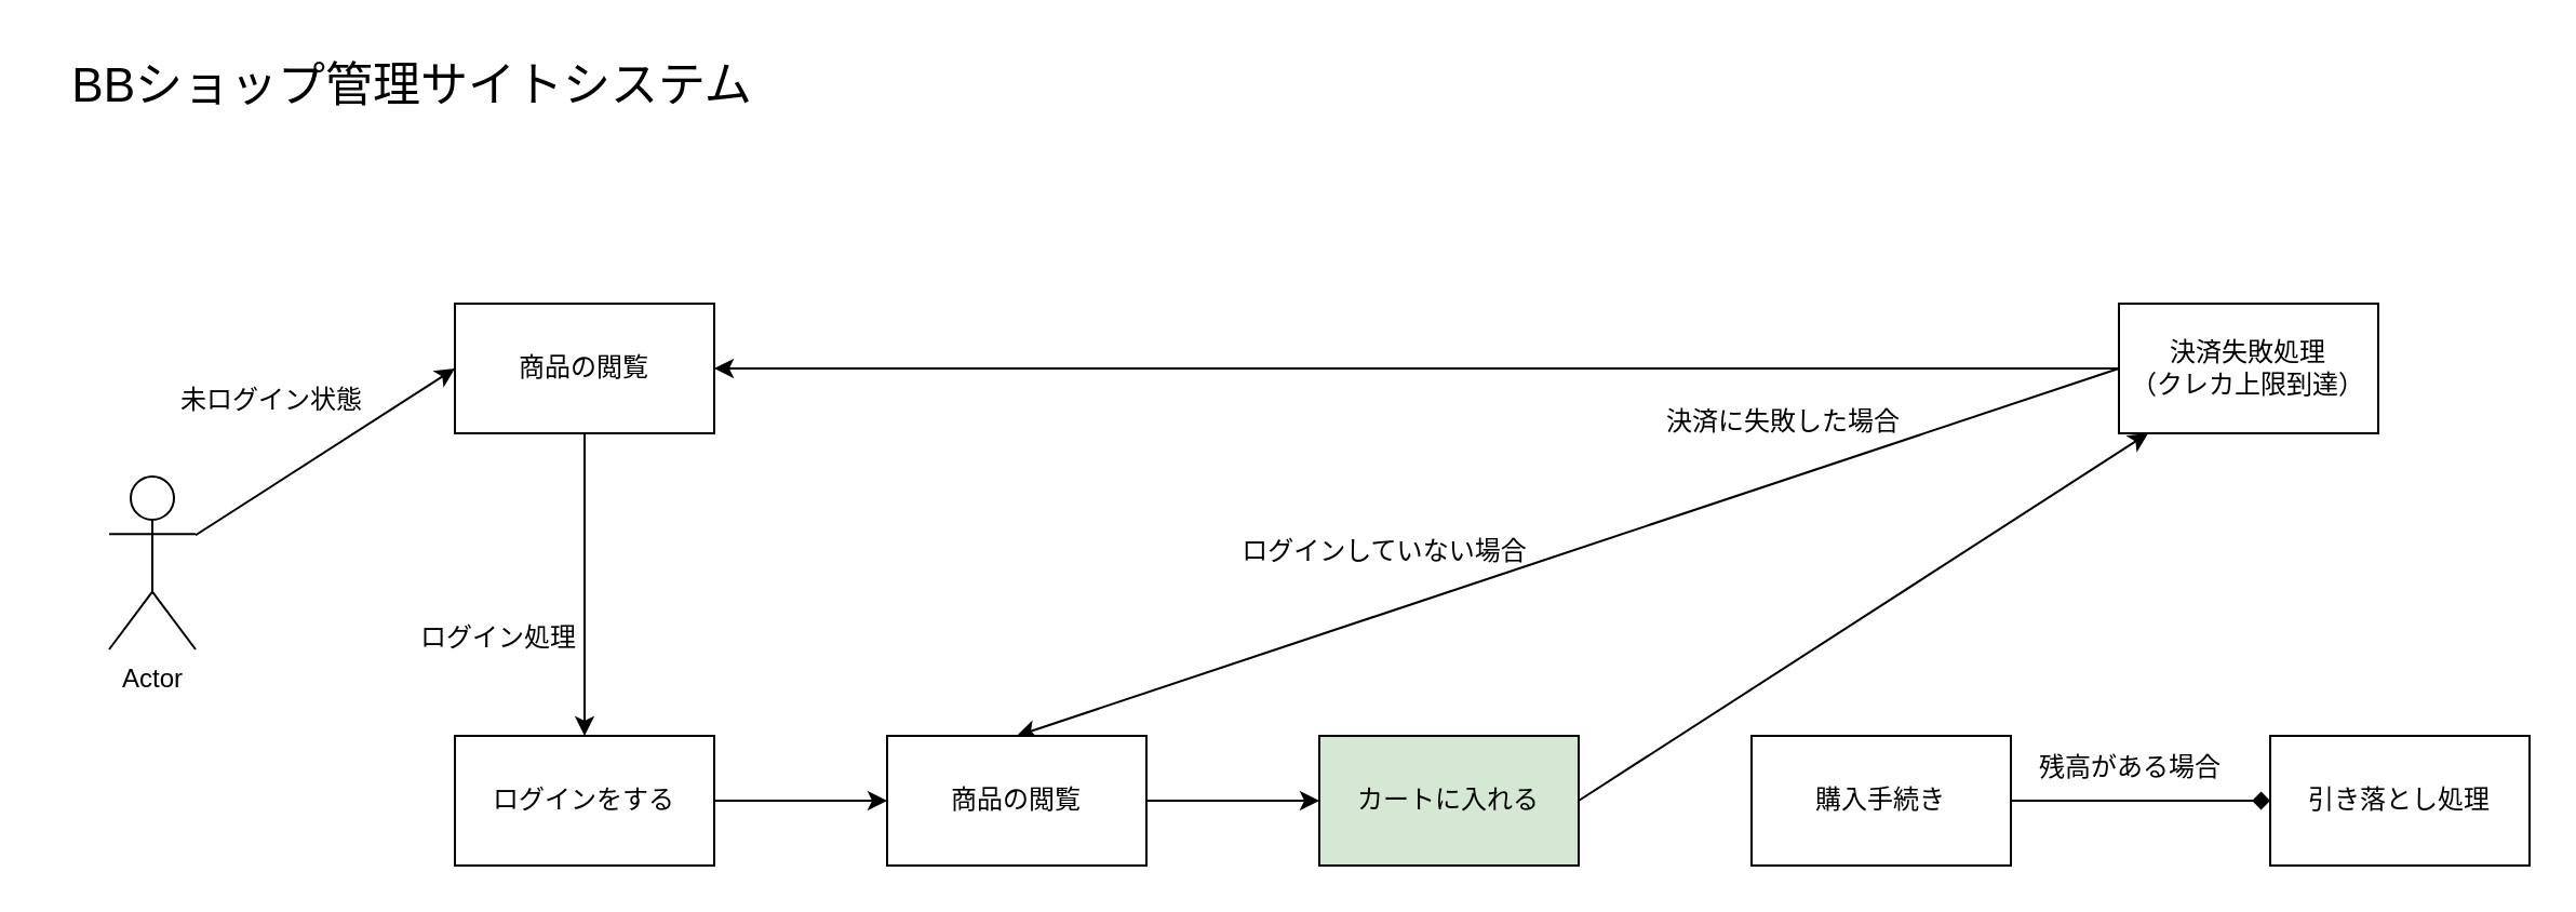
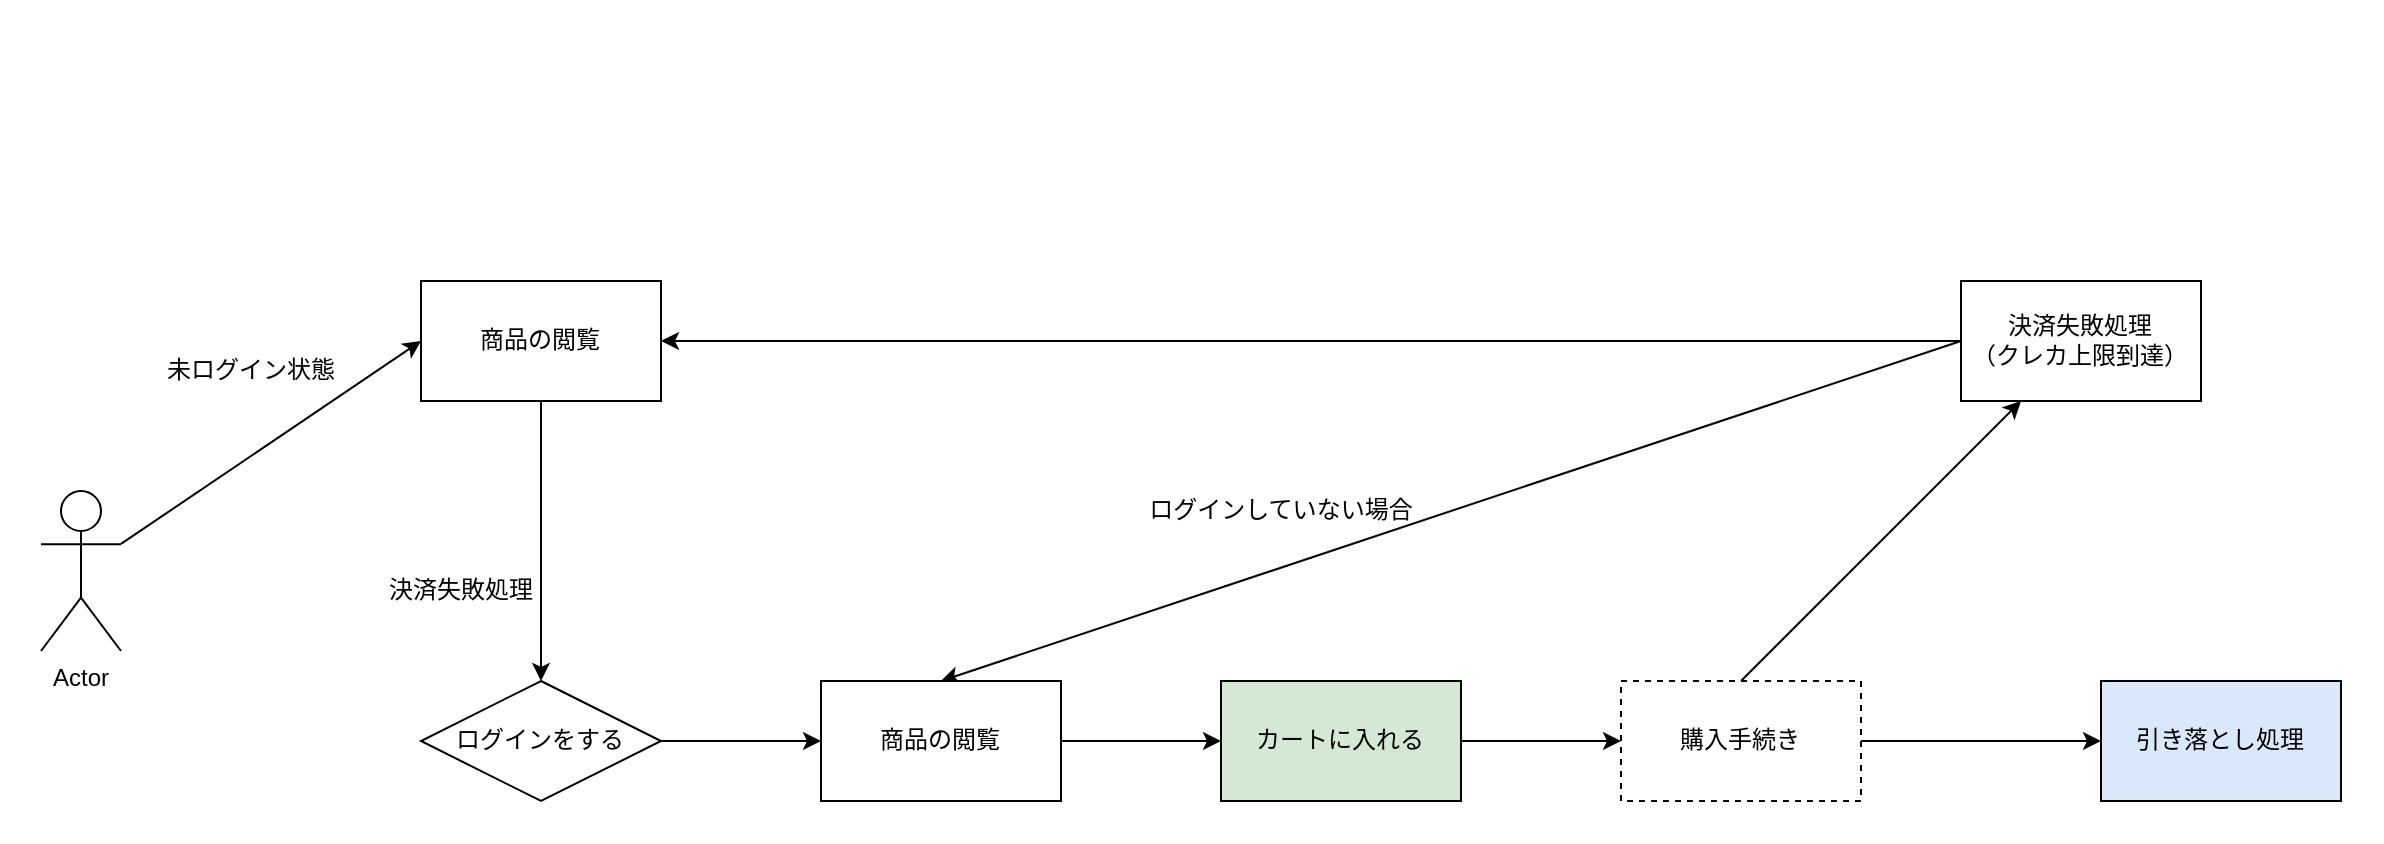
  <mxCell id="0" />
  <mxCell id="1" parent="0" />
- <mxCell id="2" value="&lt;font style=&quot;font-size: 22px;&quot;&gt;BBショップ管理サイトシステム&lt;/font&gt;" style="text;html=1;align=center;verticalAlign=middle;resizable=0;points=[];autosize=1;strokeColor=none;fillColor=none;" parent="1" vertex="1"><mxGeometry x="20" y="20" width="340" height="40" as="geometry" /></mxCell>
- <mxCell id="3" value="Actor" style="shape=umlActor;verticalLabelPosition=bottom;verticalAlign=top;html=1;outlineConnect=0;" parent="1" vertex="1"><mxGeometry x="50" y="220" width="40" height="80" as="geometry" /></mxCell>
+ <mxCell id="3" value="Actor" style="shape=umlActor;verticalLabelPosition=bottom;verticalAlign=top;html=1;outlineConnect=0;" parent="1" vertex="1"><mxGeometry x="20" y="245" width="40" height="80" as="geometry" /></mxCell>
  <mxCell id="4" value="" style="endArrow=classic;html=1;rounded=0;entryX=0;entryY=0.5;entryDx=0;entryDy=0;" parent="1" source="3" target="5" edge="1"><mxGeometry width="50" height="50" relative="1" as="geometry"><mxPoint x="520" y="400" as="sourcePoint" /><mxPoint x="170" y="180" as="targetPoint" /></mxGeometry></mxCell>
  <mxCell id="5" value="商品の閲覧" style="rounded=0;whiteSpace=wrap;html=1;" parent="1" vertex="1"><mxGeometry x="210" y="140" width="120" height="60" as="geometry" /></mxCell>
  <mxCell id="6" value="未ログイン状態" style="text;html=1;align=center;verticalAlign=middle;resizable=0;points=[];autosize=1;strokeColor=none;fillColor=none;" parent="1" vertex="1"><mxGeometry x="70" y="170" width="110" height="30" as="geometry" /></mxCell>
- <mxCell id="7" value="ログインをする" style="rounded=0;whiteSpace=wrap;html=1;" parent="1" vertex="1"><mxGeometry x="210" y="340" width="120" height="60" as="geometry" /></mxCell>
- <mxCell id="8" value="ログイン処理" style="text;html=1;align=center;verticalAlign=middle;resizable=0;points=[];autosize=1;strokeColor=none;fillColor=none;" parent="1" vertex="1"><mxGeometry x="180" y="280" width="100" height="30" as="geometry" /></mxCell>
+ <mxCell id="7" value="ログインをする" style="rhombus;whiteSpace=wrap;html=1;" parent="1" vertex="1"><mxGeometry x="210" y="340" width="120" height="60" as="geometry" /></mxCell>
+ <mxCell id="8" value="決済失敗処理" style="text;html=1;align=center;verticalAlign=middle;resizable=0;points=[];autosize=1;strokeColor=none;fillColor=none;" parent="1" vertex="1"><mxGeometry x="180" y="280" width="100" height="30" as="geometry" /></mxCell>
  <mxCell id="9" value="" style="endArrow=classic;html=1;rounded=0;entryX=0.5;entryY=0;entryDx=0;entryDy=0;exitX=0.5;exitY=1;exitDx=0;exitDy=0;" parent="1" source="5" target="7" edge="1"><mxGeometry width="50" height="50" relative="1" as="geometry"><mxPoint x="370" y="347" as="sourcePoint" /><mxPoint x="490" y="270" as="targetPoint" /></mxGeometry></mxCell>
- <mxCell id="10" value="購入手続き" style="rounded=0;whiteSpace=wrap;html=1;" parent="1" vertex="1"><mxGeometry x="810" y="340" width="120" height="60" as="geometry" /></mxCell>
+ <mxCell id="10" value="購入手続き" style="rounded=0;whiteSpace=wrap;html=1;dashed=1;" parent="1" vertex="1"><mxGeometry x="810" y="340" width="120" height="60" as="geometry" /></mxCell>
  <mxCell id="11" value="決済失敗処理&lt;br&gt;（クレカ上限到達&lt;span style=&quot;background-color: transparent; color: light-dark(rgb(0, 0, 0), rgb(255, 255, 255));&quot;&gt;）&lt;/span&gt;" style="rounded=0;whiteSpace=wrap;html=1;" parent="1" vertex="1"><mxGeometry x="980" y="140" width="120" height="60" as="geometry" /></mxCell>
- <mxCell id="12" value="引き落とし処理" style="rounded=0;whiteSpace=wrap;html=1;" parent="1" vertex="1"><mxGeometry x="1050" y="340" width="120" height="60" as="geometry" /></mxCell>
- <mxCell id="13" value="決済に失敗した場合" style="text;strokeColor=none;align=center;fillColor=none;html=1;verticalAlign=middle;whiteSpace=wrap;rounded=0;" parent="1" vertex="1"><mxGeometry x="770" y="180" width="110" height="30" as="geometry" /></mxCell>
- <mxCell id="14" value="残高がある場合" style="text;html=1;align=center;verticalAlign=middle;resizable=0;points=[];autosize=1;strokeColor=none;fillColor=none;" parent="1" vertex="1"><mxGeometry x="930" y="340" width="110" height="30" as="geometry" /></mxCell>
+ <mxCell id="12" value="引き落とし処理" style="rounded=0;whiteSpace=wrap;html=1;fillColor=#dae8fc;" parent="1" vertex="1"><mxGeometry x="1050" y="340" width="120" height="60" as="geometry" /></mxCell>
  <mxCell id="15" value="" style="endArrow=classic;html=1;rounded=0;entryX=1;entryY=0.5;entryDx=0;entryDy=0;exitX=0;exitY=0.5;exitDx=0;exitDy=0;" parent="1" source="11" target="5" edge="1"><mxGeometry width="50" height="50" relative="1" as="geometry"><mxPoint x="420" y="210" as="sourcePoint" /><mxPoint x="420" y="350" as="targetPoint" /></mxGeometry></mxCell>
  <mxCell id="16" value="ログインしていない場合" style="text;html=1;align=center;verticalAlign=middle;resizable=0;points=[];autosize=1;strokeColor=none;fillColor=none;" parent="1" vertex="1"><mxGeometry x="560" y="240" width="160" height="30" as="geometry" /></mxCell>
  <mxCell id="17" value="" style="endArrow=classic;html=1;rounded=0;exitX=0;exitY=0.5;exitDx=0;exitDy=0;entryX=0.5;entryY=0;entryDx=0;entryDy=0;" parent="1" source="11" target="18" edge="1"><mxGeometry width="50" height="50" relative="1" as="geometry"><mxPoint x="520" y="400" as="sourcePoint" /><mxPoint x="570" y="350" as="targetPoint" /></mxGeometry></mxCell>
  <mxCell id="18" value="商品の閲覧" style="rounded=0;whiteSpace=wrap;html=1;" parent="1" vertex="1"><mxGeometry x="410" y="340" width="120" height="60" as="geometry" /></mxCell>
  <mxCell id="19" value="" style="endArrow=classic;html=1;rounded=0;exitX=1;exitY=0.5;exitDx=0;exitDy=0;entryX=0;entryY=0.5;entryDx=0;entryDy=0;" parent="1" source="7" target="18" edge="1"><mxGeometry width="50" height="50" relative="1" as="geometry"><mxPoint x="630" y="490" as="sourcePoint" /><mxPoint x="290" y="660" as="targetPoint" /></mxGeometry></mxCell>
  <mxCell id="20" value="" style="endArrow=classic;html=1;rounded=0;exitX=1;exitY=0.5;exitDx=0;exitDy=0;entryX=0;entryY=0.5;entryDx=0;entryDy=0;" parent="1" source="18" target="23" edge="1"><mxGeometry width="50" height="50" relative="1" as="geometry"><mxPoint x="320" y="480" as="sourcePoint" /><mxPoint x="480" y="490" as="targetPoint" /></mxGeometry></mxCell>
- <mxCell id="22" value="" style="endArrow=diamond;html=1;rounded=0;exitX=1;exitY=0.5;exitDx=0;exitDy=0;entryX=0;entryY=0.5;entryDx=0;entryDy=0;" parent="1" source="10" target="12" edge="1"><mxGeometry width="50" height="50" relative="1" as="geometry"><mxPoint x="500" y="530" as="sourcePoint" /><mxPoint x="580" y="530" as="targetPoint" /></mxGeometry></mxCell>
+ <mxCell id="21" value="" style="endArrow=classic;html=1;rounded=0;exitX=0.5;exitY=0;exitDx=0;exitDy=0;entryX=0.25;entryY=1;entryDx=0;entryDy=0;" parent="1" source="10" target="11" edge="1"><mxGeometry width="50" height="50" relative="1" as="geometry"><mxPoint x="360" y="540" as="sourcePoint" /><mxPoint x="440" y="540" as="targetPoint" /></mxGeometry></mxCell>
+ <mxCell id="22" value="" style="endArrow=classic;html=1;rounded=0;exitX=1;exitY=0.5;exitDx=0;exitDy=0;entryX=0;entryY=0.5;entryDx=0;entryDy=0;" parent="1" source="10" target="12" edge="1"><mxGeometry width="50" height="50" relative="1" as="geometry"><mxPoint x="500" y="530" as="sourcePoint" /><mxPoint x="580" y="530" as="targetPoint" /></mxGeometry></mxCell>
  <mxCell id="23" value="カートに入れる" style="rounded=0;whiteSpace=wrap;html=1;fillColor=#d5e8d4;" parent="1" vertex="1"><mxGeometry x="610" y="340" width="120" height="60" as="geometry" /></mxCell>
- <mxCell id="24" value="" style="endArrow=classic;html=1;rounded=0;exitX=1;exitY=0.5;exitDx=0;exitDy=0;" parent="1" source="23" target="11" edge="1"><mxGeometry width="50" height="50" relative="1" as="geometry"><mxPoint x="720" y="460" as="sourcePoint" /><mxPoint x="800" y="460" as="targetPoint" /></mxGeometry></mxCell>
+ <mxCell id="24" value="" style="endArrow=classic;html=1;rounded=0;exitX=1;exitY=0.5;exitDx=0;exitDy=0;entryX=0;entryY=0.5;entryDx=0;entryDy=0;" parent="1" source="23" target="10" edge="1"><mxGeometry width="50" height="50" relative="1" as="geometry"><mxPoint x="720" y="460" as="sourcePoint" /><mxPoint x="800" y="460" as="targetPoint" /></mxGeometry></mxCell>
